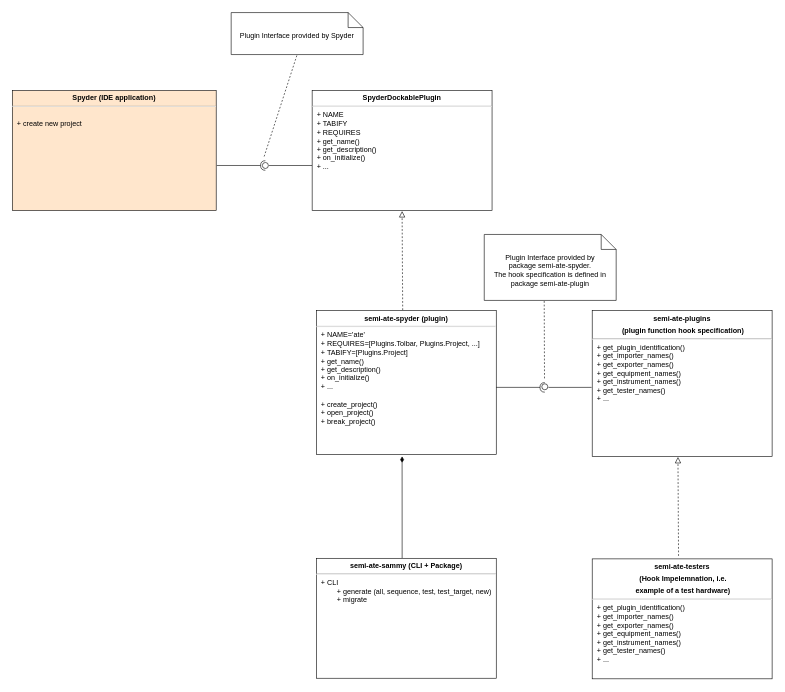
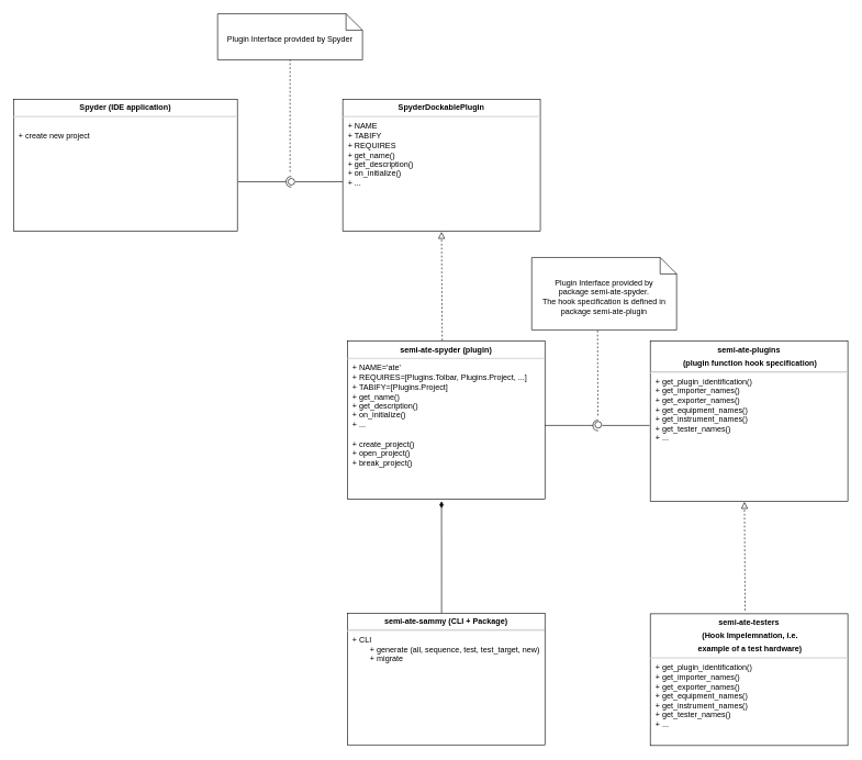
  <mxCell id="0" />
  <mxCell id="1" parent="0" />
- <mxCell id="2" value="&lt;p style=&quot;margin: 0px ; margin-top: 6px ; text-align: center&quot;&gt;&lt;b&gt;Spyder (IDE application)&lt;/b&gt;&lt;/p&gt;&lt;hr&gt;&lt;p style=&quot;margin: 0px ; margin-left: 8px&quot;&gt;&lt;br&gt;&lt;/p&gt;&lt;p style=&quot;margin: 0px ; margin-left: 8px&quot;&gt;+ create new project&lt;/p&gt;&lt;p style=&quot;margin: 0px ; margin-left: 8px&quot;&gt;&lt;br&gt;&lt;/p&gt;" style="align=left;overflow=fill;html=1;dropTarget=0;fillColor=#ffe6cc;" parent="1" vertex="1"><mxGeometry x="20" y="150" width="340" height="200" as="geometry" /></mxCell>
+ <mxCell id="2" value="&lt;p style=&quot;margin: 0px ; margin-top: 6px ; text-align: center&quot;&gt;&lt;b&gt;Spyder (IDE application)&lt;/b&gt;&lt;/p&gt;&lt;hr&gt;&lt;p style=&quot;margin: 0px ; margin-left: 8px&quot;&gt;&lt;br&gt;&lt;/p&gt;&lt;p style=&quot;margin: 0px ; margin-left: 8px&quot;&gt;+ create new project&lt;/p&gt;&lt;p style=&quot;margin: 0px ; margin-left: 8px&quot;&gt;&lt;br&gt;&lt;/p&gt;" style="align=left;overflow=fill;html=1;dropTarget=0;" parent="1" vertex="1"><mxGeometry x="20" y="150" width="340" height="200" as="geometry" /></mxCell>
  <mxCell id="3" value="&lt;p style=&quot;margin: 0px ; margin-top: 6px ; text-align: center&quot;&gt;&lt;b&gt;semi-ate-spyder (plugin)&lt;/b&gt;&lt;/p&gt;&lt;hr&gt;&lt;p style=&quot;margin: 0px ; margin-left: 8px&quot;&gt;&lt;span&gt;+ NAME='ate'&lt;/span&gt;&lt;/p&gt;&lt;p style=&quot;margin: 0px ; margin-left: 8px&quot;&gt;&lt;span&gt;+ REQUIRES=[Plugins.Tolbar, Plugins.Project, ...]&lt;/span&gt;&lt;/p&gt;&lt;p style=&quot;margin: 0px ; margin-left: 8px&quot;&gt;&lt;span&gt;+ TABIFY=[Plugins.Project]&lt;/span&gt;&lt;/p&gt;&lt;p style=&quot;margin: 0px ; margin-left: 8px&quot;&gt;&lt;span&gt;+&amp;nbsp;&lt;/span&gt;&lt;span&gt;get_name()&lt;/span&gt;&lt;/p&gt;&lt;p style=&quot;margin: 0px 0px 0px 8px&quot;&gt;+ get_description()&lt;/p&gt;&lt;p style=&quot;margin: 0px 0px 0px 8px&quot;&gt;+ on_initialize()&lt;/p&gt;&lt;p style=&quot;margin: 0px 0px 0px 8px&quot;&gt;+ ...&lt;/p&gt;&lt;p style=&quot;margin: 0px ; margin-left: 8px&quot;&gt;&lt;span&gt;&lt;br&gt;&lt;/span&gt;&lt;/p&gt;&lt;p style=&quot;margin: 0px ; margin-left: 8px&quot;&gt;&lt;span&gt;+ create_project()&lt;br&gt;&lt;/span&gt;&lt;/p&gt;&lt;p style=&quot;margin: 0px ; margin-left: 8px&quot;&gt;&lt;span&gt;+ open_project()&lt;/span&gt;&lt;/p&gt;&lt;p style=&quot;margin: 0px ; margin-left: 8px&quot;&gt;&lt;span&gt;+ break_project()&lt;/span&gt;&lt;/p&gt;" style="align=left;overflow=fill;html=1;dropTarget=0;" parent="1" vertex="1"><mxGeometry x="527" y="517" width="300" height="240" as="geometry" /></mxCell>
  <mxCell id="4" value="" style="rounded=0;orthogonalLoop=1;jettySize=auto;html=1;endArrow=none;endFill=0;sketch=0;sourcePerimeterSpacing=0;targetPerimeterSpacing=0;" parent="1" edge="1"><mxGeometry relative="1" as="geometry"><mxPoint x="520" y="275" as="sourcePoint" /><mxPoint x="448" y="275.05" as="targetPoint" /></mxGeometry></mxCell>
  <mxCell id="5" value="" style="rounded=0;orthogonalLoop=1;jettySize=auto;html=1;endArrow=halfCircle;endFill=0;endSize=6;strokeWidth=1;sketch=0;exitX=1.003;exitY=0.625;exitDx=0;exitDy=0;exitPerimeter=0;" parent="1" source="2" edge="1"><mxGeometry relative="1" as="geometry"><mxPoint x="388" y="275" as="sourcePoint" /><mxPoint x="442" y="275" as="targetPoint" /></mxGeometry></mxCell>
  <mxCell id="6" value="" style="ellipse;whiteSpace=wrap;html=1;align=center;aspect=fixed;resizable=0;points=[];outlineConnect=0;sketch=0;" parent="1" vertex="1"><mxGeometry x="437" y="270" width="10" height="10" as="geometry" /></mxCell>
- <mxCell id="7" value="Plugin Interface provided by Spyder" style="shape=note2;boundedLbl=1;whiteSpace=wrap;html=1;size=25;verticalAlign=top;align=center;" parent="1" vertex="1"><mxGeometry x="385" y="20" width="220" height="70" as="geometry" /></mxCell>
+ <mxCell id="7" value="Plugin Interface provided by Spyder" style="shape=note2;boundedLbl=1;whiteSpace=wrap;html=1;size=25;verticalAlign=top;align=center;" parent="1" vertex="1"><mxGeometry x="330" y="20" width="220" height="70" as="geometry" /></mxCell>
  <mxCell id="8" value="" style="endArrow=none;dashed=1;html=1;entryX=0.5;entryY=1;entryDx=0;entryDy=0;entryPerimeter=0;" parent="1" target="7" edge="1"><mxGeometry width="50" height="50" relative="1" as="geometry"><mxPoint x="440" y="260" as="sourcePoint" /><mxPoint x="570" y="320" as="targetPoint" /></mxGeometry></mxCell>
  <mxCell id="9" value="" style="rounded=0;orthogonalLoop=1;jettySize=auto;html=1;endArrow=none;endFill=0;sketch=0;sourcePerimeterSpacing=0;targetPerimeterSpacing=0;" parent="1" edge="1"><mxGeometry relative="1" as="geometry"><mxPoint x="985.98" y="645" as="sourcePoint" /><mxPoint x="913.98" y="645.05" as="targetPoint" /></mxGeometry></mxCell>
  <mxCell id="10" value="" style="rounded=0;orthogonalLoop=1;jettySize=auto;html=1;endArrow=halfCircle;endFill=0;endSize=6;strokeWidth=1;sketch=0;exitX=1.003;exitY=0.625;exitDx=0;exitDy=0;exitPerimeter=0;" parent="1" edge="1"><mxGeometry relative="1" as="geometry"><mxPoint x="827" y="645" as="sourcePoint" /><mxPoint x="907.98" y="645" as="targetPoint" /></mxGeometry></mxCell>
  <mxCell id="11" value="" style="ellipse;whiteSpace=wrap;html=1;align=center;aspect=fixed;resizable=0;points=[];outlineConnect=0;sketch=0;" parent="1" vertex="1"><mxGeometry x="902.98" y="639" width="10" height="10" as="geometry" /></mxCell>
  <mxCell id="12" value="Plugin Interface provided by &lt;br&gt;package semi-ate-spyder.&lt;br&gt;The hook specification is defined in package semi-ate-plugin" style="shape=note2;boundedLbl=1;whiteSpace=wrap;html=1;size=25;verticalAlign=top;align=center;" parent="1" vertex="1"><mxGeometry x="807" y="390" width="220" height="110" as="geometry" /></mxCell>
  <mxCell id="13" value="" style="endArrow=none;dashed=1;html=1;" parent="1" edge="1"><mxGeometry width="50" height="50" relative="1" as="geometry"><mxPoint x="907.48" y="630" as="sourcePoint" /><mxPoint x="907" y="500" as="targetPoint" /></mxGeometry></mxCell>
  <mxCell id="14" value="&lt;p style=&quot;margin: 0px ; margin-top: 6px ; text-align: center&quot;&gt;&lt;b&gt;semi-ate-testers&lt;/b&gt;&lt;/p&gt;&lt;p style=&quot;margin: 0px ; margin-top: 6px ; text-align: center&quot;&gt;&lt;b&gt;&amp;nbsp;(Hook Impelemnation, i.e.&lt;/b&gt;&lt;/p&gt;&lt;p style=&quot;margin: 0px ; margin-top: 6px ; text-align: center&quot;&gt;&lt;b&gt;&amp;nbsp;example of a test hardware)&lt;/b&gt;&lt;/p&gt;&lt;hr&gt;&lt;p style=&quot;margin: 0px 0px 0px 8px&quot;&gt;+ get_plugin_identification()&lt;/p&gt;&lt;p style=&quot;margin: 0px 0px 0px 8px&quot;&gt;+ get_importer_names()&lt;/p&gt;&lt;p style=&quot;margin: 0px 0px 0px 8px&quot;&gt;+ get_exporter_names()&lt;/p&gt;&lt;p style=&quot;margin: 0px 0px 0px 8px&quot;&gt;+ get_equipment_names()&lt;/p&gt;&lt;p style=&quot;margin: 0px 0px 0px 8px&quot;&gt;+ get_instrument_names()&lt;/p&gt;&lt;p style=&quot;margin: 0px 0px 0px 8px&quot;&gt;+ get_tester_names()&lt;/p&gt;&lt;p style=&quot;margin: 0px 0px 0px 8px&quot;&gt;+ ...&lt;/p&gt;" style="align=left;overflow=fill;html=1;dropTarget=0;" parent="1" vertex="1"><mxGeometry x="987" y="931" width="300" height="200" as="geometry" /></mxCell>
  <mxCell id="15" value="&lt;p style=&quot;margin: 0px ; margin-top: 6px ; text-align: center&quot;&gt;&lt;b&gt;SpyderDockablePlugin&lt;/b&gt;&lt;br&gt;&lt;/p&gt;&lt;hr&gt;&lt;p style=&quot;margin: 0px ; margin-left: 8px&quot;&gt;+ NAME&lt;/p&gt;&lt;p style=&quot;margin: 0px ; margin-left: 8px&quot;&gt;+ TABIFY&lt;/p&gt;&lt;p style=&quot;margin: 0px ; margin-left: 8px&quot;&gt;+ REQUIRES&lt;/p&gt;&lt;p style=&quot;margin: 0px ; margin-left: 8px&quot;&gt;+ get_name()&lt;/p&gt;&lt;p style=&quot;margin: 0px ; margin-left: 8px&quot;&gt;+ get_description()&lt;/p&gt;&lt;p style=&quot;margin: 0px ; margin-left: 8px&quot;&gt;+ on_initialize()&lt;/p&gt;&lt;p style=&quot;margin: 0px ; margin-left: 8px&quot;&gt;+ ...&lt;/p&gt;" style="align=left;overflow=fill;html=1;dropTarget=0;" parent="1" vertex="1"><mxGeometry x="520" y="150" width="300" height="200" as="geometry" /></mxCell>
  <mxCell id="16" value="" style="endArrow=block;startArrow=none;endFill=0;startFill=0;endSize=8;html=1;verticalAlign=bottom;dashed=1;labelBackgroundColor=none;exitX=0.48;exitY=-0.004;exitDx=0;exitDy=0;exitPerimeter=0;" parent="1" source="3" edge="1"><mxGeometry width="160" relative="1" as="geometry"><mxPoint x="673" y="500" as="sourcePoint" /><mxPoint x="670" y="351" as="targetPoint" /></mxGeometry></mxCell>
  <mxCell id="17" value="&lt;p style=&quot;margin: 0px ; margin-top: 6px ; text-align: center&quot;&gt;&lt;b&gt;semi-ate-plugins&lt;/b&gt;&lt;/p&gt;&lt;p style=&quot;margin: 0px ; margin-top: 6px ; text-align: center&quot;&gt;&lt;b&gt;&amp;nbsp;(plugin function hook specification)&lt;/b&gt;&lt;/p&gt;&lt;hr&gt;&lt;p style=&quot;margin: 0px ; margin-left: 8px&quot;&gt;+ get_plugin_identification()&lt;/p&gt;&lt;p style=&quot;margin: 0px ; margin-left: 8px&quot;&gt;+ get_importer_names()&lt;/p&gt;&lt;p style=&quot;margin: 0px ; margin-left: 8px&quot;&gt;+ get_exporter_names()&lt;/p&gt;&lt;p style=&quot;margin: 0px ; margin-left: 8px&quot;&gt;+ get_equipment_names()&lt;/p&gt;&lt;p style=&quot;margin: 0px ; margin-left: 8px&quot;&gt;+ get_instrument_names()&lt;/p&gt;&lt;p style=&quot;margin: 0px ; margin-left: 8px&quot;&gt;+ get_tester_names()&lt;/p&gt;&lt;p style=&quot;margin: 0px ; margin-left: 8px&quot;&gt;+ ...&lt;/p&gt;" style="align=left;overflow=fill;html=1;dropTarget=0;" parent="1" vertex="1"><mxGeometry x="987" y="517" width="300" height="243" as="geometry" /></mxCell>
  <mxCell id="18" value="" style="endArrow=block;startArrow=none;endFill=0;startFill=0;endSize=8;html=1;verticalAlign=bottom;dashed=1;labelBackgroundColor=none;exitX=0.48;exitY=-0.004;exitDx=0;exitDy=0;exitPerimeter=0;" parent="1" edge="1"><mxGeometry width="160" relative="1" as="geometry"><mxPoint x="1131" y="926.04" as="sourcePoint" /><mxPoint x="1130" y="761" as="targetPoint" /></mxGeometry></mxCell>
  <mxCell id="19" value="" style="endArrow=none;startArrow=diamondThin;endFill=0;startFill=1;html=1;verticalAlign=bottom;labelBackgroundColor=none;strokeWidth=1;startSize=8;endSize=8;entryX=0.477;entryY=0;entryDx=0;entryDy=0;entryPerimeter=0;" parent="1" target="20" edge="1"><mxGeometry width="160" relative="1" as="geometry"><mxPoint x="670" y="760" as="sourcePoint" /><mxPoint x="670" y="920" as="targetPoint" /></mxGeometry></mxCell>
  <mxCell id="20" value="&lt;p style=&quot;margin: 0px ; margin-top: 6px ; text-align: center&quot;&gt;&lt;b&gt;semi-ate-sammy (CLI + Package)&lt;/b&gt;&lt;/p&gt;&lt;hr&gt;&lt;p style=&quot;margin: 0px 0px 0px 8px&quot;&gt;+ CLI&lt;/p&gt;&lt;p style=&quot;margin: 0px 0px 0px 8px&quot;&gt;&lt;span style=&quot;white-space: pre&quot;&gt;&#09;&lt;/span&gt;+ generate (all, sequence, test, test_target, new)&lt;/p&gt;&lt;p style=&quot;margin: 0px 0px 0px 8px&quot;&gt;&lt;span style=&quot;white-space: pre&quot;&gt;&#09;&lt;/span&gt;+ migrate&lt;br&gt;&lt;/p&gt;" style="align=left;overflow=fill;html=1;dropTarget=0;" parent="1" vertex="1"><mxGeometry x="527" y="930" width="300" height="200" as="geometry" /></mxCell>
